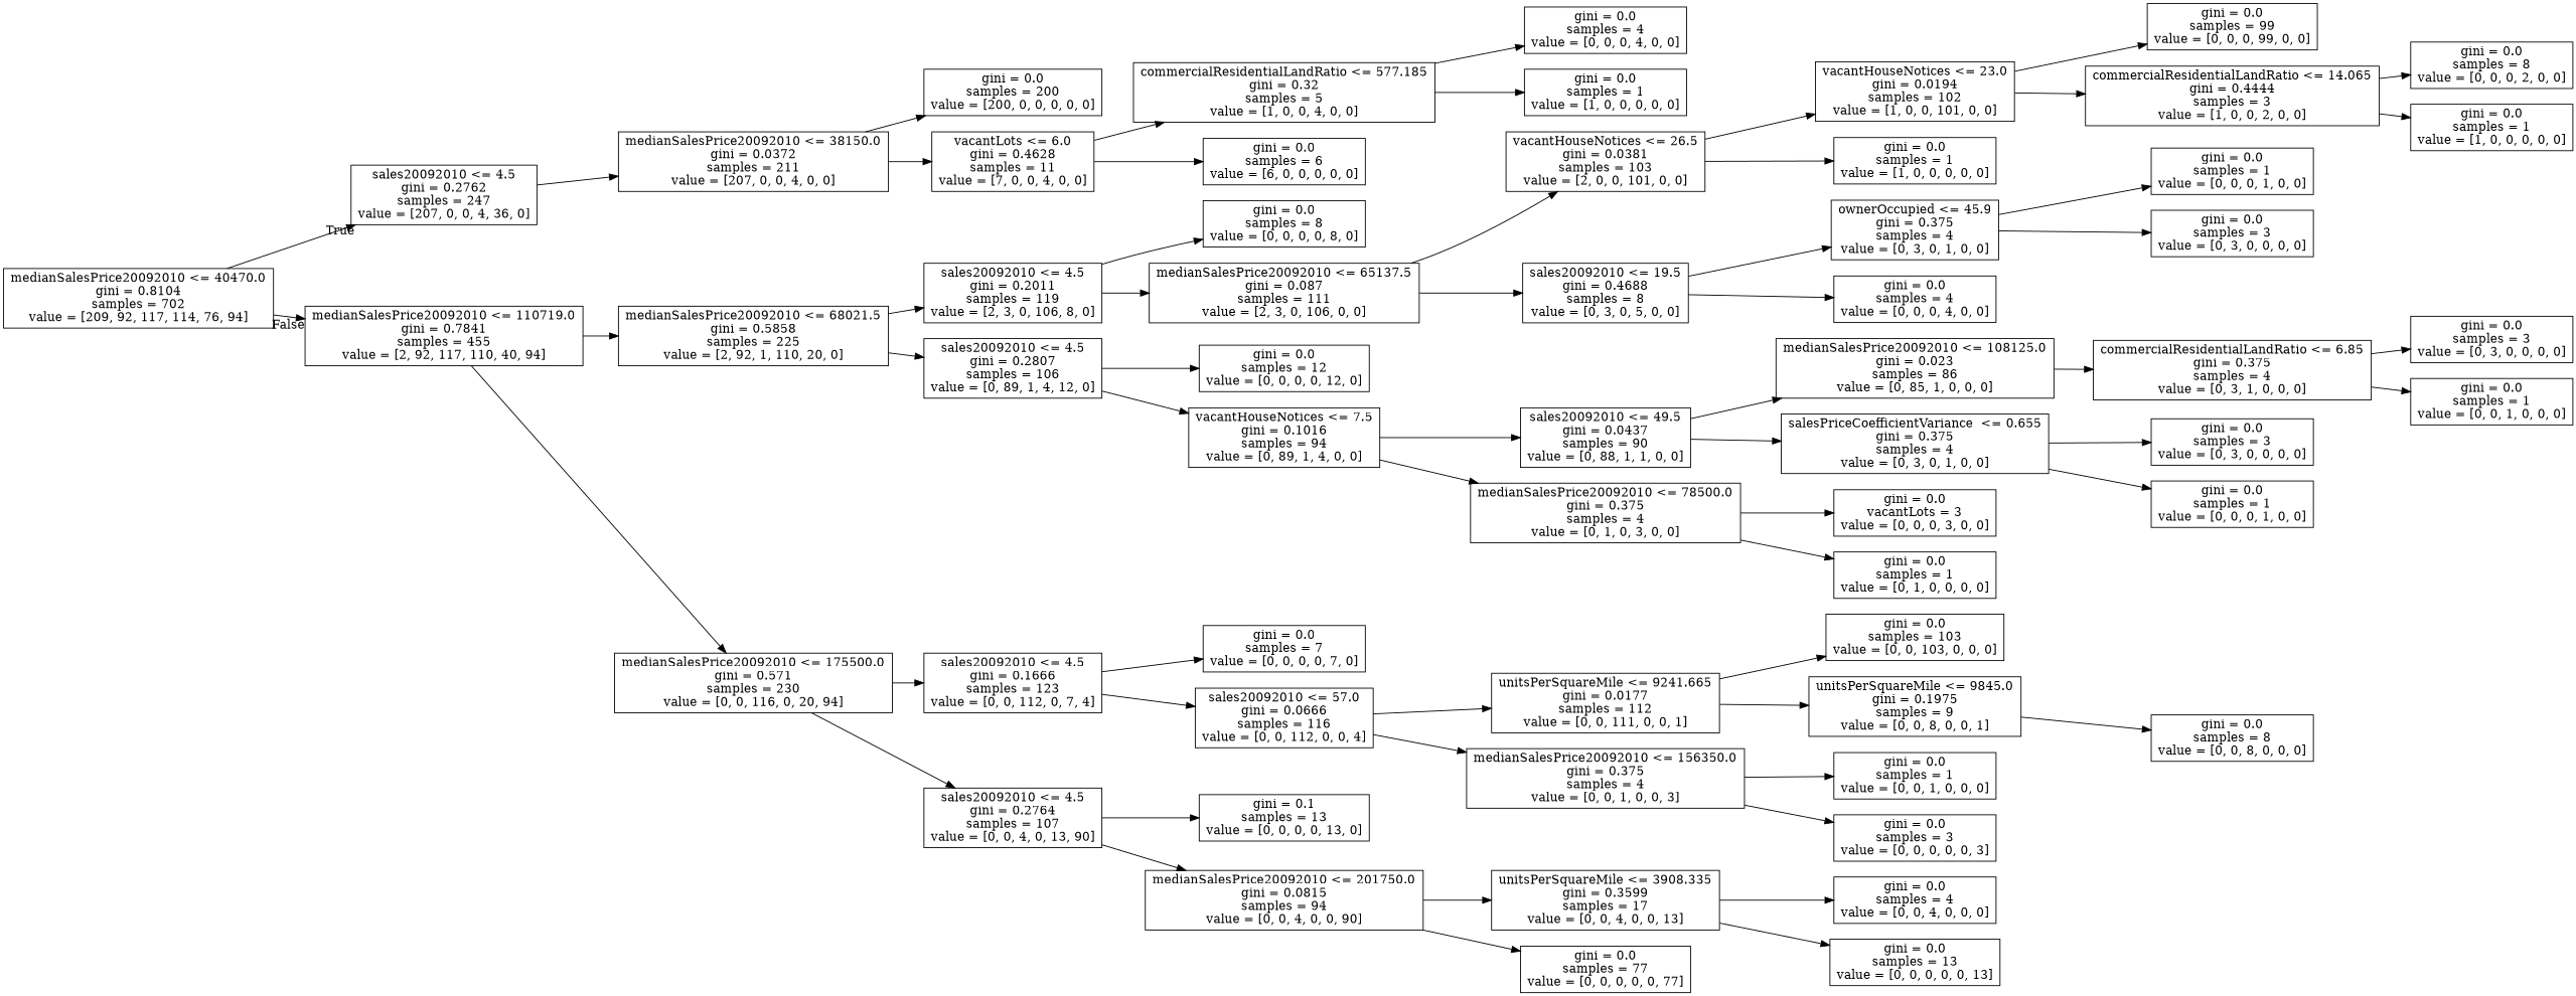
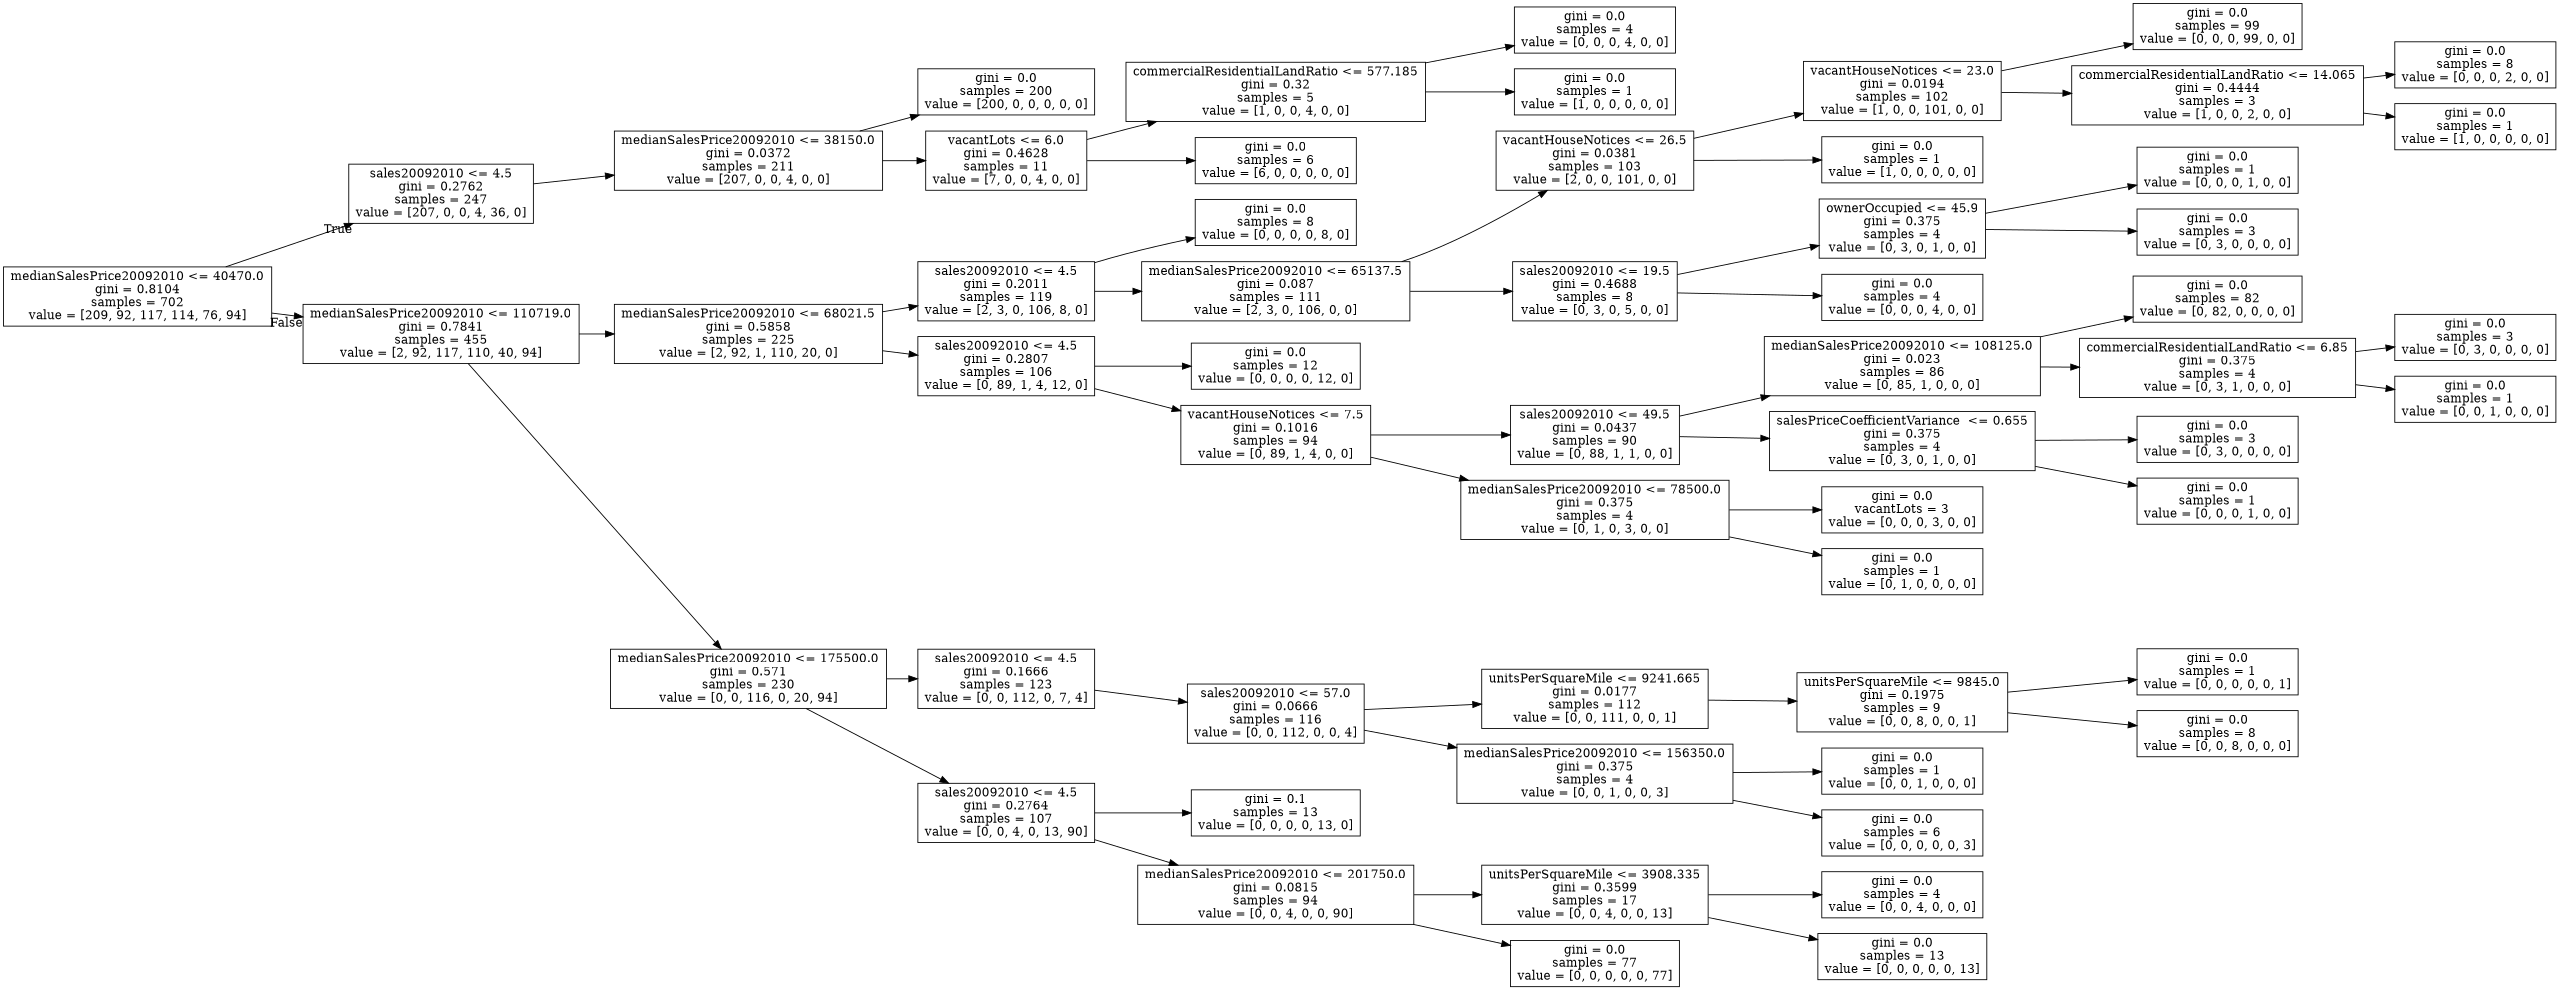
  digraph {
    rankdir=LR
    node [shape=box]
    n1 [label="medianSalesPrice20092010 <= 40470.0\ngini = 0.8104\nsamples = 702\nvalue = [209, 92, 117, 114, 76, 94]"]
    n2 [label="sales20092010 <= 4.5\ngini = 0.2762\nsamples = 247\nvalue = [207, 0, 0, 4, 36, 0]"]
    n3 [label="medianSalesPrice20092010 <= 110719.0\ngini = 0.7841\nsamples = 455\nvalue = [2, 92, 117, 110, 40, 94]"]
    n4 [label="medianSalesPrice20092010 <= 38150.0\ngini = 0.0372\nsamples = 211\nvalue = [207, 0, 0, 4, 0, 0]"]
    n5 [label="medianSalesPrice20092010 <= 68021.5\ngini = 0.5858\nsamples = 225\nvalue = [2, 92, 1, 110, 20, 0]"]
    n6 [label="medianSalesPrice20092010 <= 175500.0\ngini = 0.571\nsamples = 230\nvalue = [0, 0, 116, 0, 20, 94]"]
    n7 [label="gini = 0.0\nsamples = 200\nvalue = [200, 0, 0, 0, 0, 0]"]
    n8 [label="vacantLots <= 6.0\ngini = 0.4628\nsamples = 11\nvalue = [7, 0, 0, 4, 0, 0]"]
    n9 [label="commercialResidentialLandRatio <= 577.185\ngini = 0.32\nsamples = 5\nvalue = [1, 0, 0, 4, 0, 0]"]
    n10 [label="gini = 0.0\nsamples = 6\nvalue = [6, 0, 0, 0, 0, 0]"]
    n11 [label="gini = 0.0\nsamples = 4\nvalue = [0, 0, 0, 4, 0, 0]"]
    n12 [label="gini = 0.0\nsamples = 1\nvalue = [1, 0, 0, 0, 0, 0]"]
    n13 [label="sales20092010 <= 4.5\ngini = 0.2011\nsamples = 119\nvalue = [2, 3, 0, 106, 8, 0]"]
    n14 [label="sales20092010 <= 4.5\ngini = 0.2807\nsamples = 106\nvalue = [0, 89, 1, 4, 12, 0]"]
    n15 [label="sales20092010 <= 4.5\ngini = 0.1666\nsamples = 123\nvalue = [0, 0, 112, 0, 7, 4]"]
    n16 [label="sales20092010 <= 4.5\ngini = 0.2764\nsamples = 107\nvalue = [0, 0, 4, 0, 13, 90]"]
    n17 [label="gini = 0.0\nsamples = 8\nvalue = [0, 0, 0, 0, 8, 0]"]
    n18 [label="medianSalesPrice20092010 <= 65137.5\ngini = 0.087\nsamples = 111\nvalue = [2, 3, 0, 106, 0, 0]"]
    n19 [label="gini = 0.0\nsamples = 12\nvalue = [0, 0, 0, 0, 12, 0]"]
    n20 [label="vacantHouseNotices <= 7.5\ngini = 0.1016\nsamples = 94\nvalue = [0, 89, 1, 4, 0, 0]"]
    n21 [label="vacantHouseNotices <= 26.5\ngini = 0.0381\nsamples = 103\nvalue = [2, 0, 0, 101, 0, 0]"]
    n22 [label="sales20092010 <= 19.5\ngini = 0.4688\nsamples = 8\nvalue = [0, 3, 0, 5, 0, 0]"]
    n23 [label="vacantHouseNotices <= 23.0\ngini = 0.0194\nsamples = 102\nvalue = [1, 0, 0, 101, 0, 0]"]
    n24 [label="gini = 0.0\nsamples = 1\nvalue = [1, 0, 0, 0, 0, 0]"]
    n25 [label="ownerOccupied <= 45.9\ngini = 0.375\nsamples = 4\nvalue = [0, 3, 0, 1, 0, 0]"]
    n26 [label="gini = 0.0\nsamples = 4\nvalue = [0, 0, 0, 4, 0, 0]"]
    n27 [label="gini = 0.0\nsamples = 99\nvalue = [0, 0, 0, 99, 0, 0]"]
    n28 [label="commercialResidentialLandRatio <= 14.065\ngini = 0.4444\nsamples = 3\nvalue = [1, 0, 0, 2, 0, 0]"]
    n29 [label="gini = 0.0\nsamples = 8\nvalue = [0, 0, 0, 2, 0, 0]"]
    n30 [label="gini = 0.0\nsamples = 1\nvalue = [1, 0, 0, 0, 0, 0]"]
    n31 [label="gini = 0.0\nsamples = 1\nvalue = [0, 0, 0, 1, 0, 0]"]
    n32 [label="gini = 0.0\nsamples = 3\nvalue = [0, 3, 0, 0, 0, 0]"]
    n33 [label="sales20092010 <= 49.5\ngini = 0.0437\nsamples = 90\nvalue = [0, 88, 1, 1, 0, 0]"]
    n34 [label="medianSalesPrice20092010 <= 78500.0\ngini = 0.375\nsamples = 4\nvalue = [0, 1, 0, 3, 0, 0]"]
    n35 [label="medianSalesPrice20092010 <= 108125.0\ngini = 0.023\nsamples = 86\nvalue = [0, 85, 1, 0, 0, 0]"]
    n36 [label="salesPriceCoefficientVariance  <= 0.655\ngini = 0.375\nsamples = 4\nvalue = [0, 3, 0, 1, 0, 0]"]
    n37 [label="gini = 0.0\nvacantLots = 3\nvalue = [0, 0, 0, 3, 0, 0]"]
    n38 [label="gini = 0.0\nsamples = 1\nvalue = [0, 1, 0, 0, 0, 0]"]
+   n39 [label="gini = 0.0\nsamples = 82\nvalue = [0, 82, 0, 0, 0, 0]"]
    n40 [label="commercialResidentialLandRatio <= 6.85\ngini = 0.375\nsamples = 4\nvalue = [0, 3, 1, 0, 0, 0]"]
    n41 [label="gini = 0.0\nsamples = 3\nvalue = [0, 3, 0, 0, 0, 0]"]
    n42 [label="gini = 0.0\nsamples = 1\nvalue = [0, 0, 0, 1, 0, 0]"]
    n43 [label="gini = 0.0\nsamples = 3\nvalue = [0, 3, 0, 0, 0, 0]"]
    n44 [label="gini = 0.0\nsamples = 1\nvalue = [0, 0, 1, 0, 0, 0]"]
-   n45 [label="gini = 0.0\nsamples = 7\nvalue = [0, 0, 0, 0, 7, 0]"]
    n46 [label="sales20092010 <= 57.0\ngini = 0.0666\nsamples = 116\nvalue = [0, 0, 112, 0, 0, 4]"]
    n47 [label="gini = 0.1\nsamples = 13\nvalue = [0, 0, 0, 0, 13, 0]"]
    n48 [label="medianSalesPrice20092010 <= 201750.0\ngini = 0.0815\nsamples = 94\nvalue = [0, 0, 4, 0, 0, 90]"]
    n49 [label="unitsPerSquareMile <= 9241.665\ngini = 0.0177\nsamples = 112\nvalue = [0, 0, 111, 0, 0, 1]"]
    n50 [label="medianSalesPrice20092010 <= 156350.0\ngini = 0.375\nsamples = 4\nvalue = [0, 0, 1, 0, 0, 3]"]
-   n51 [label="gini = 0.0\nsamples = 103\nvalue = [0, 0, 103, 0, 0, 0]"]
    n52 [label="unitsPerSquareMile <= 9845.0\ngini = 0.1975\nsamples = 9\nvalue = [0, 0, 8, 0, 0, 1]"]
    n53 [label="gini = 0.0\nsamples = 1\nvalue = [0, 0, 1, 0, 0, 0]"]
-   n54 [label="gini = 0.0\nsamples = 3\nvalue = [0, 0, 0, 0, 0, 3]"]
+   n54 [label="gini = 0.0\nsamples = 6\nvalue = [0, 0, 0, 0, 0, 3]"]
+   n55 [label="gini = 0.0\nsamples = 1\nvalue = [0, 0, 0, 0, 0, 1]"]
    n56 [label="gini = 0.0\nsamples = 8\nvalue = [0, 0, 8, 0, 0, 0]"]
    n57 [label="unitsPerSquareMile <= 3908.335\ngini = 0.3599\nsamples = 17\nvalue = [0, 0, 4, 0, 0, 13]"]
    n58 [label="gini = 0.0\nsamples = 77\nvalue = [0, 0, 0, 0, 0, 77]"]
    n59 [label="gini = 0.0\nsamples = 4\nvalue = [0, 0, 4, 0, 0, 0]"]
    n60 [label="gini = 0.0\nsamples = 13\nvalue = [0, 0, 0, 0, 0, 13]"]
    n1 -> n2 [headlabel=True labelangle=45 labeldistance=2.5]
    n1 -> n3 [headlabel=False labelangle=-45 labeldistance=2.5]
    n2 -> n4
    n3 -> n5
    n3 -> n6
    n4 -> n7
    n4 -> n8
    n5 -> n13
    n5 -> n14
    n6 -> n15
    n6 -> n16
    n8 -> n9
    n8 -> n10
    n9 -> n11
    n9 -> n12
    n13 -> n17
    n13 -> n18
    n14 -> n19
    n14 -> n20
-   n15 -> n45
    n15 -> n46
    n16 -> n47
    n16 -> n48
    n18 -> n21
    n18 -> n22
    n20 -> n33
    n20 -> n34
    n21 -> n23
    n21 -> n24
    n22 -> n25
    n22 -> n26
    n23 -> n27
    n23 -> n28
    n25 -> n31
    n25 -> n32
    n28 -> n29
    n28 -> n30
    n33 -> n35
    n33 -> n36
    n34 -> n37
    n34 -> n38
+   n35 -> n39
    n35 -> n40
    n36 -> n41
    n36 -> n42
    n40 -> n43
    n40 -> n44
    n46 -> n49
    n46 -> n50
    n48 -> n57
    n48 -> n58
-   n49 -> n51
    n49 -> n52
    n50 -> n53
    n50 -> n54
+   n52 -> n55
    n52 -> n56
    n57 -> n59
    n57 -> n60
  }
